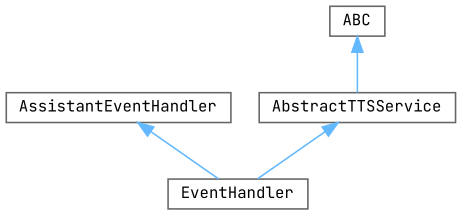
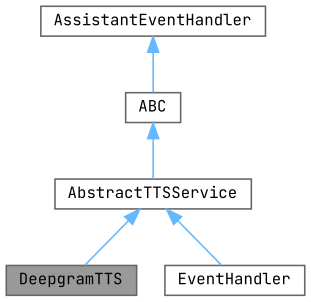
  digraph {
    fontname="JetBrains Mono"
    node [color=gray40 fillcolor=white fontname="JetBrains Mono" fontsize=10 shape=box style=filled]
    edge [color=steelblue1 dir=back fontname="JetBrains Mono" fontsize=10 labelfontname=Helvetica labelfontsize=10 style=solid]
+   n1 [fillcolor=grey60 fontcolor=black height=0.2 label=DeepgramTTS width=0.4]
    n2 [height=0.2 label=AbstractTTSService width=0.4]
    n3 [height=0.2 label=EventHandler width=0.4]
    n4 [height=0.2 label=AssistantEventHandler width=0.4]
    n5 [height=0.2 label=ABC width=0.4]
+   n2 -> n1
    n2 -> n3
-   n4 -> n3
+   n4 -> n5
    n5 -> n2
  }
